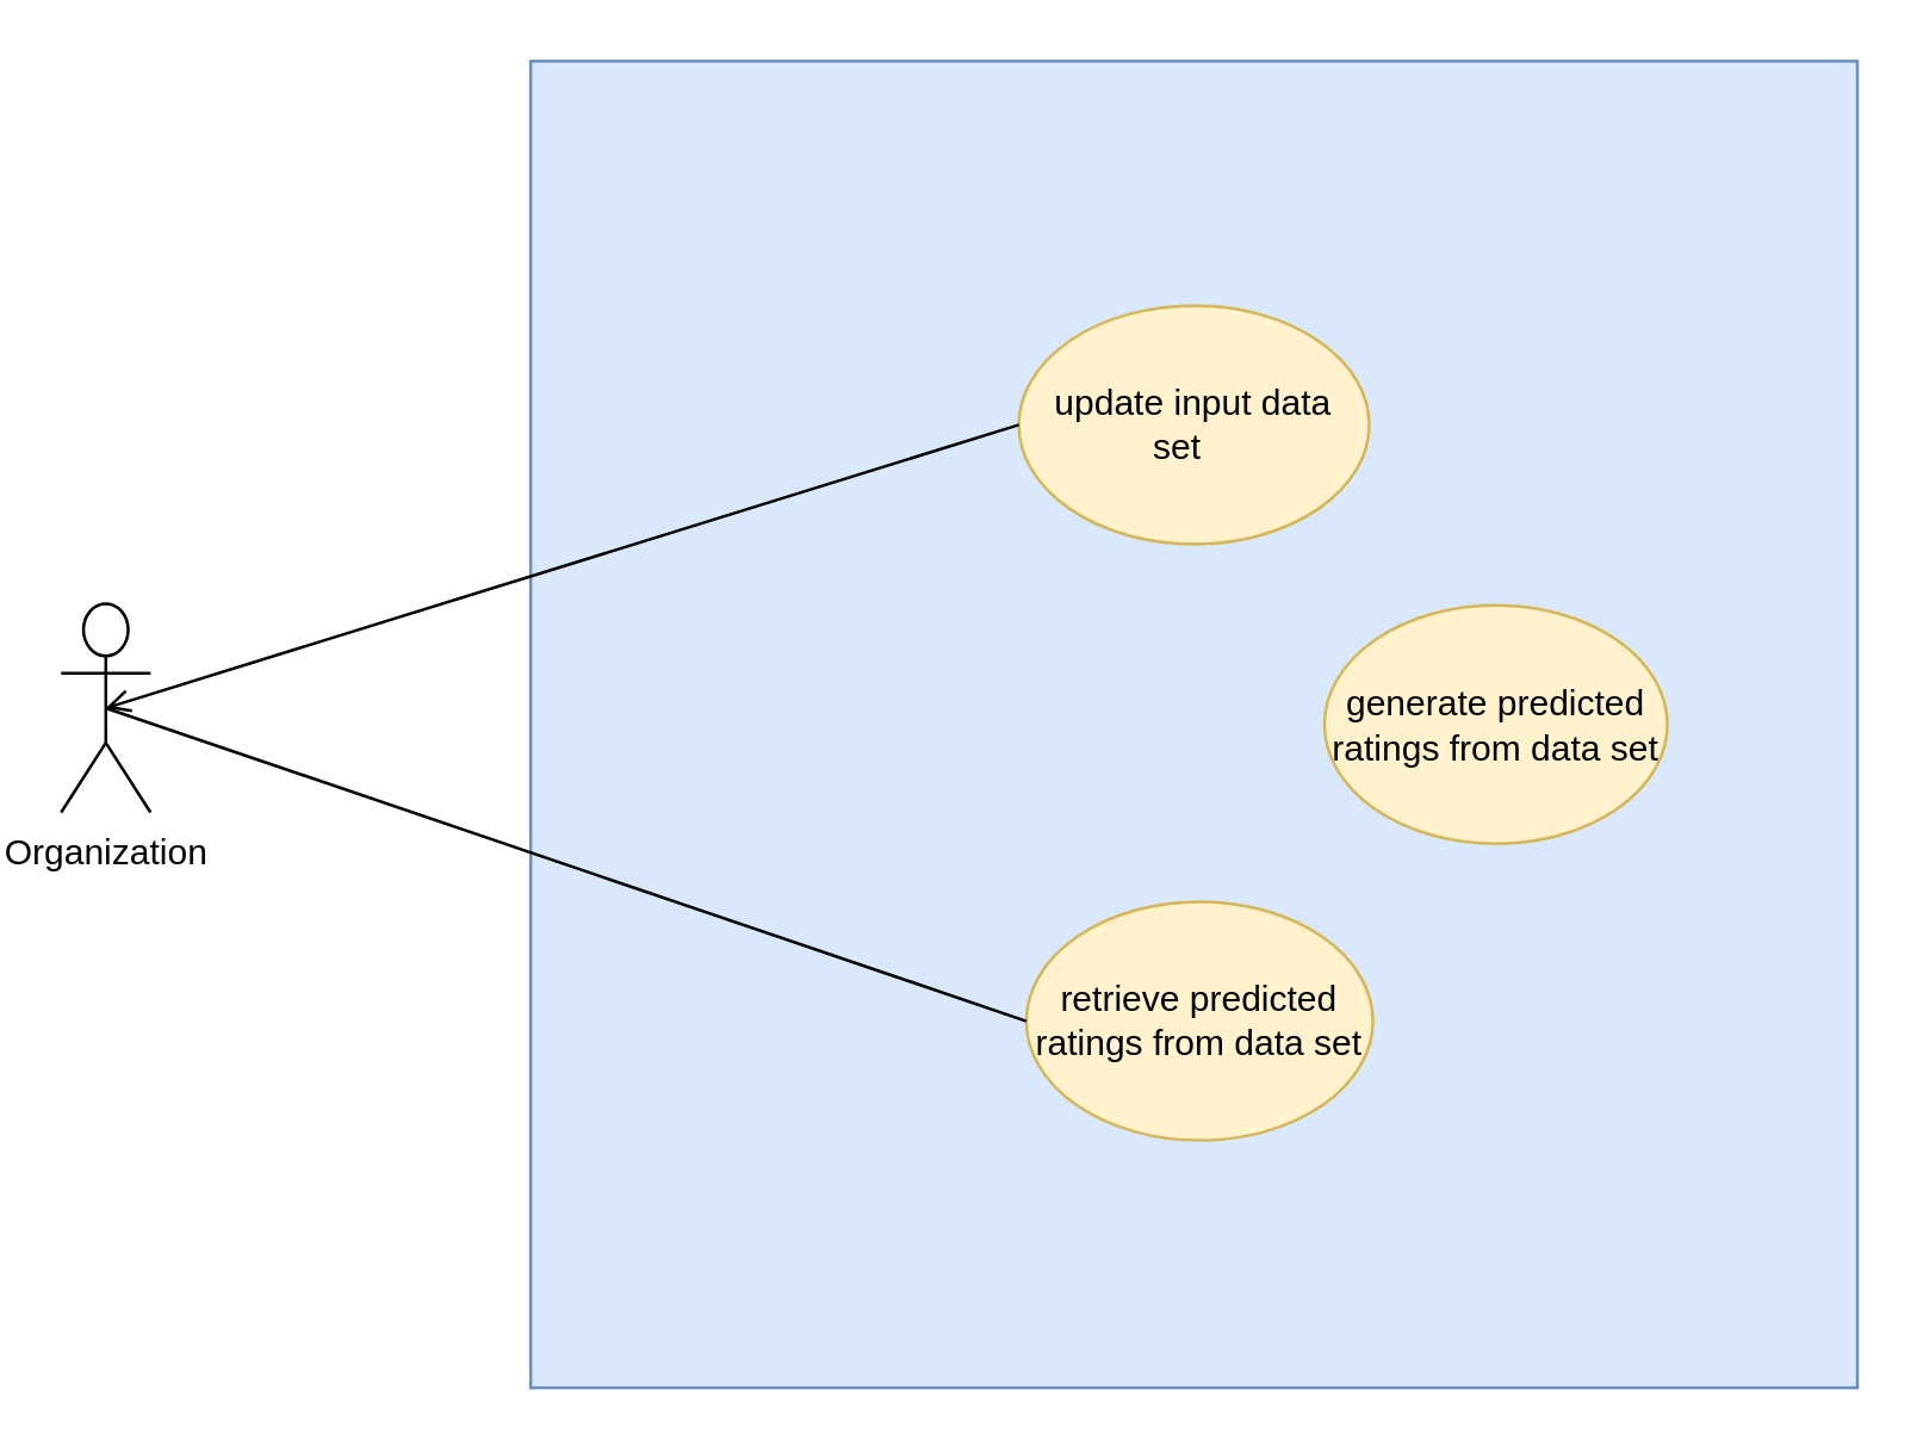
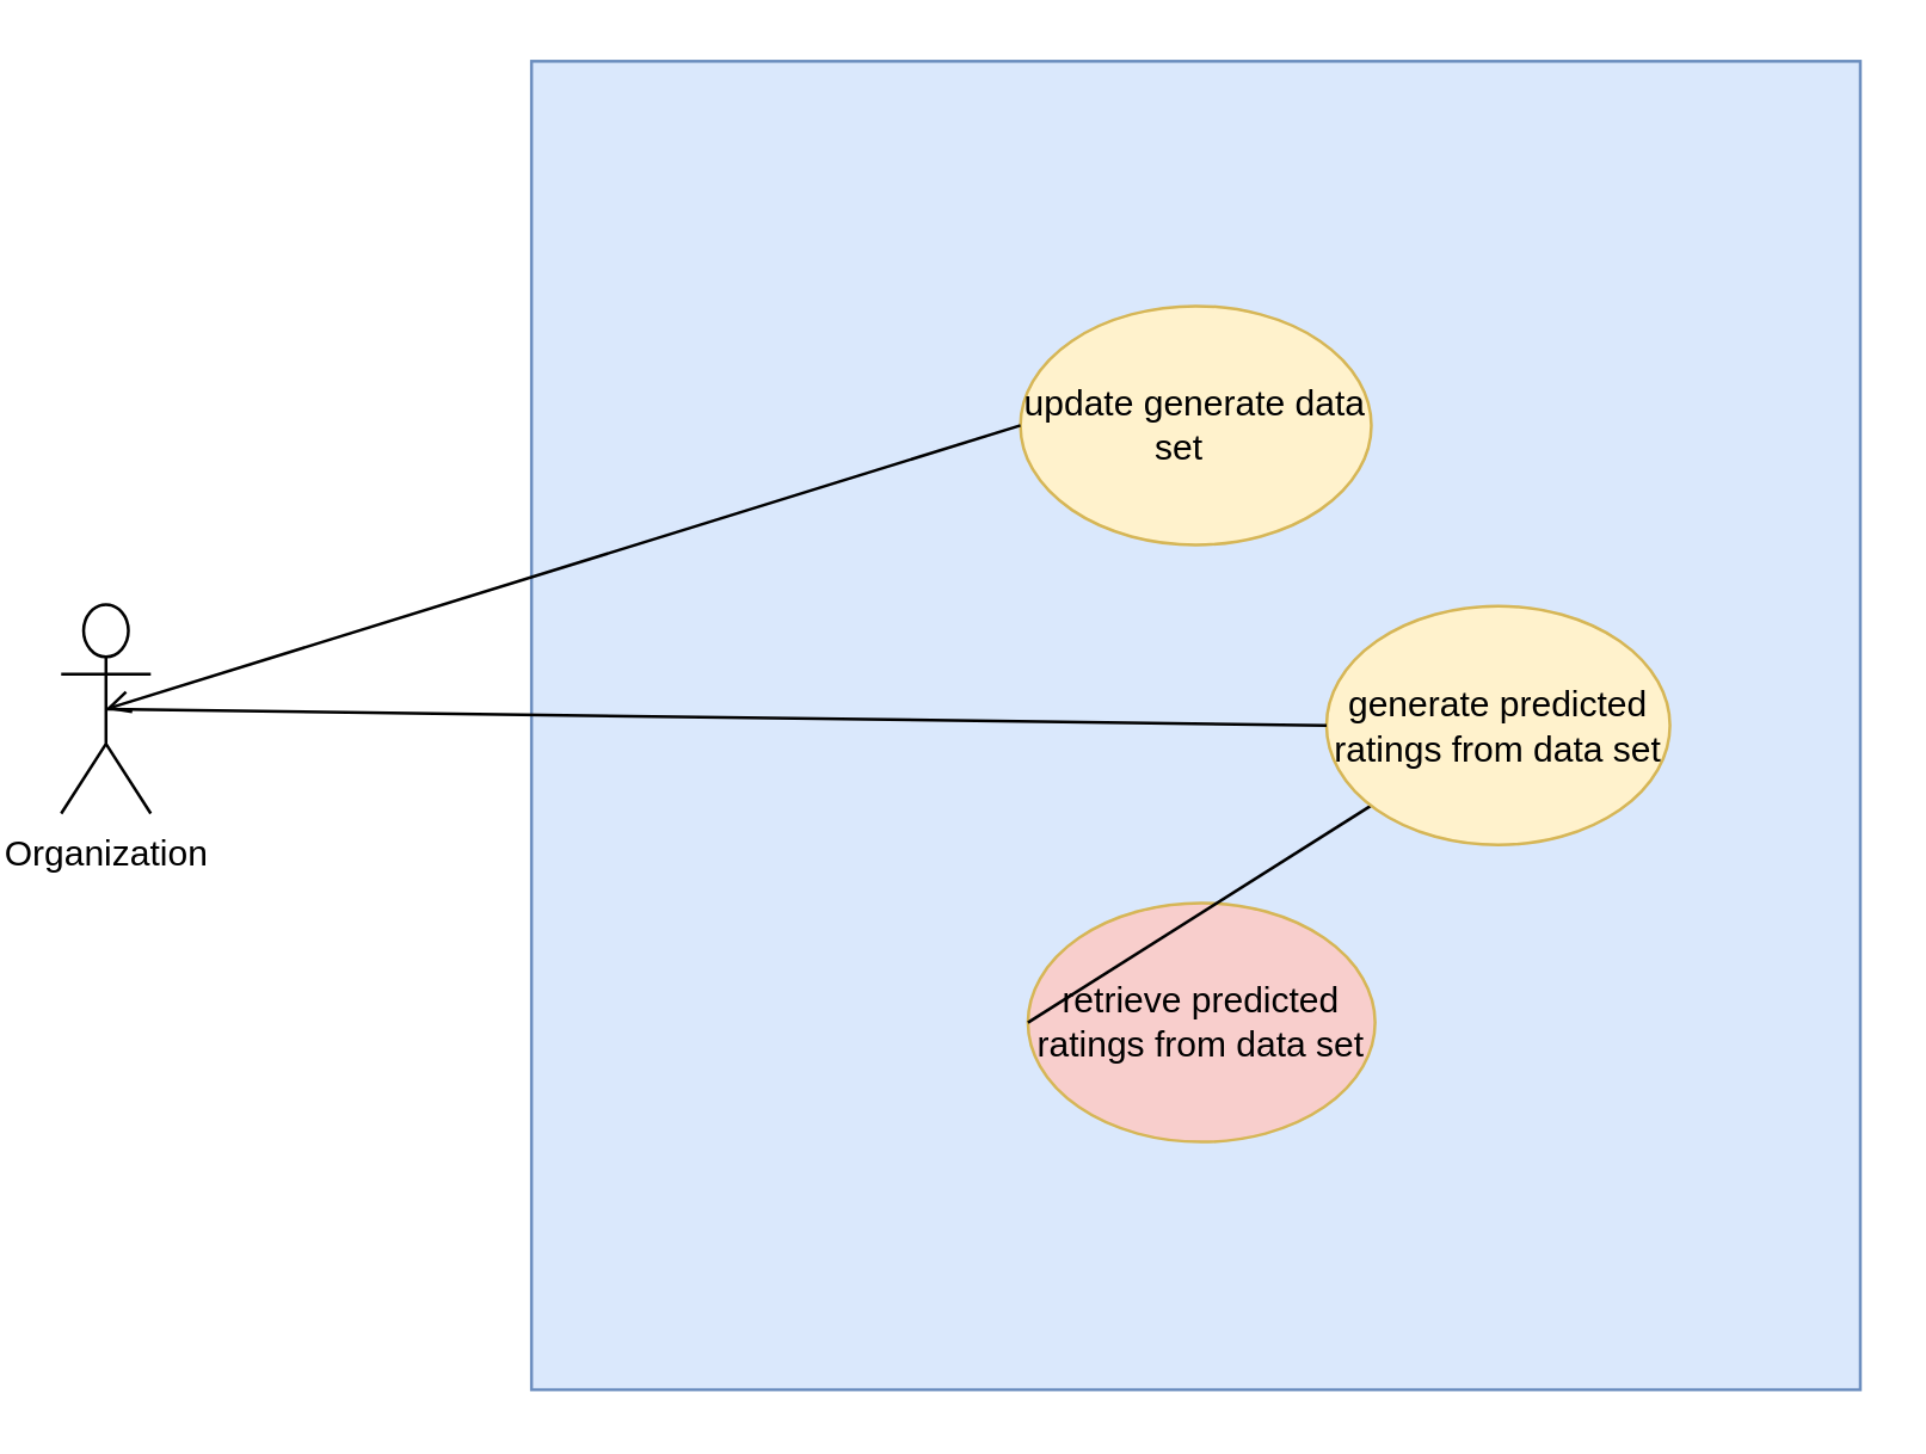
  <mxCell id="0" />
  <mxCell id="1" parent="0" />
  <mxCell id="2" value="Organization" style="shape=umlActor;verticalLabelPosition=bottom;verticalAlign=top;html=1;outlineConnect=0;" parent="1" vertex="1"><mxGeometry x="20" y="202" width="30" height="70" as="geometry" /></mxCell>
  <mxCell id="3" value="" style="whiteSpace=wrap;html=1;aspect=fixed;fillColor=#dae8fc;strokeColor=#6c8ebf;" parent="1" vertex="1"><mxGeometry x="177.5" y="20" width="445" height="445" as="geometry" /></mxCell>
- <mxCell id="4" value="update input data set&lt;span style=&quot;white-space: pre;&quot;&gt;&#09;&lt;/span&gt;" style="ellipse;whiteSpace=wrap;html=1;fillColor=#fff2cc;strokeColor=#d6b656;" parent="1" vertex="1"><mxGeometry x="341.25" y="102" width="117.5" height="80" as="geometry" /></mxCell>
- <mxCell id="5" value="retrieve predicted ratings from data set" style="ellipse;whiteSpace=wrap;html=1;fillColor=#fff2cc;strokeColor=#d6b656;" parent="1" vertex="1"><mxGeometry x="343.75" y="302" width="116.25" height="80" as="geometry" /></mxCell>
+ <mxCell id="4" value="update generate data set&lt;span style=&quot;white-space: pre;&quot;&gt;&#09;&lt;/span&gt;" style="ellipse;whiteSpace=wrap;html=1;fillColor=#fff2cc;strokeColor=#d6b656;" parent="1" vertex="1"><mxGeometry x="341.25" y="102" width="117.5" height="80" as="geometry" /></mxCell>
+ <mxCell id="5" value="retrieve predicted ratings from data set" style="ellipse;whiteSpace=wrap;html=1;fillColor=#f8cecc;strokeColor=#d6b656;" parent="1" vertex="1"><mxGeometry x="343.75" y="302" width="116.25" height="80" as="geometry" /></mxCell>
  <mxCell id="6" value="" style="endArrow=open;html=1;rounded=0;entryX=0.5;entryY=0.5;entryDx=0;entryDy=0;entryPerimeter=0;exitX=0;exitY=0.5;exitDx=0;exitDy=0;" parent="1" source="4" target="2" edge="1"><mxGeometry width="50" height="50" relative="1" as="geometry"><mxPoint x="300" y="252" as="sourcePoint" /><mxPoint x="350" y="202" as="targetPoint" /></mxGeometry></mxCell>
- <mxCell id="7" value="" style="endArrow=none;html=1;rounded=0;entryX=0.5;entryY=0.5;entryDx=0;entryDy=0;entryPerimeter=0;exitX=0;exitY=0.5;exitDx=0;exitDy=0;" parent="1" source="5" target="2" edge="1"><mxGeometry width="50" height="50" relative="1" as="geometry"><mxPoint x="352.5" y="162" as="sourcePoint" /><mxPoint x="45" y="247" as="targetPoint" /></mxGeometry></mxCell>
+ <mxCell id="7" value="" style="endArrow=none;html=1;rounded=0;exitX=0;exitY=0.5;exitDx=0;exitDy=0;" parent="1" source="5" target="8" edge="1"><mxGeometry width="50" height="50" relative="1" as="geometry"><mxPoint x="352.5" y="162" as="sourcePoint" /><mxPoint x="45" y="247" as="targetPoint" /></mxGeometry></mxCell>
  <mxCell id="8" value="generate predicted ratings from data set" style="ellipse;whiteSpace=wrap;html=1;fillColor=#fff2cc;strokeColor=#d6b656;" parent="1" vertex="1"><mxGeometry x="443.75" y="202.5" width="115" height="80" as="geometry" /></mxCell>
+ <mxCell id="9" value="" style="endArrow=none;html=1;rounded=0;entryX=0.5;entryY=0.5;entryDx=0;entryDy=0;entryPerimeter=0;exitX=0;exitY=0.5;exitDx=0;exitDy=0;" parent="1" source="8" target="2" edge="1"><mxGeometry width="50" height="50" relative="1" as="geometry"><mxPoint x="353.75" y="352" as="sourcePoint" /><mxPoint x="45" y="247" as="targetPoint" /></mxGeometry></mxCell>
